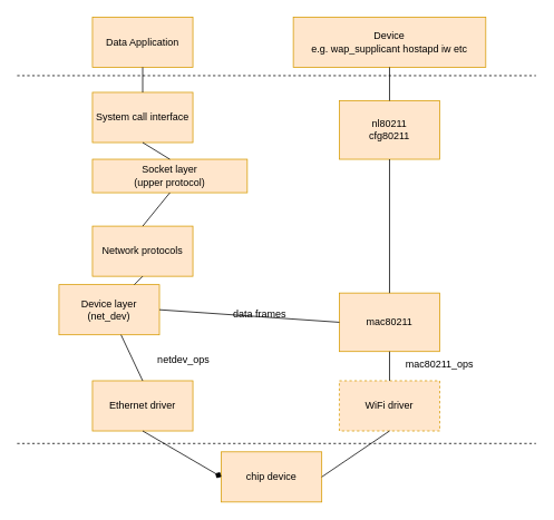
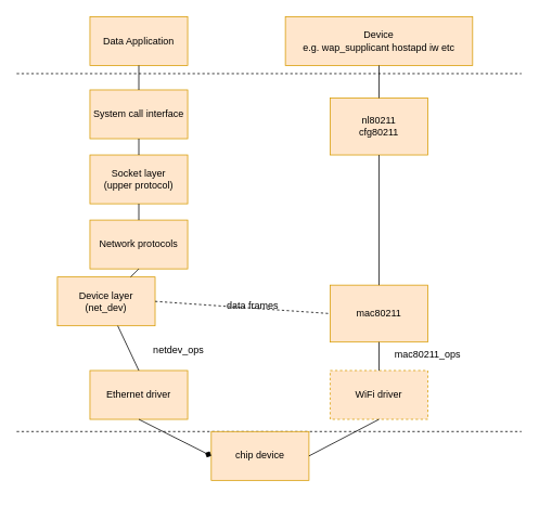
  <mxCell id="0" />
  <mxCell id="1" parent="0" />
  <mxCell id="2" value="Data Application" style="rounded=0;whiteSpace=wrap;html=1;fillColor=#ffe6cc;strokeColor=#d79b00;" vertex="1" parent="1"><mxGeometry x="110" y="20" width="120" height="60" as="geometry" /></mxCell>
  <mxCell id="3" value="Device&lt;br&gt;e.g. wap_supplicant hostapd iw etc" style="rounded=0;whiteSpace=wrap;html=1;fillColor=#ffe6cc;strokeColor=#d79b00;" vertex="1" parent="1"><mxGeometry x="350" y="20" width="230" height="60" as="geometry" /></mxCell>
  <mxCell id="4" value="" style="endArrow=none;dashed=1;html=1;rounded=0;" edge="1" parent="1"><mxGeometry width="50" height="50" relative="1" as="geometry"><mxPoint x="20" y="90" as="sourcePoint" /><mxPoint x="640" y="90" as="targetPoint" /></mxGeometry></mxCell>
  <mxCell id="5" value="System call interface" style="rounded=0;whiteSpace=wrap;html=1;fillColor=#ffe6cc;strokeColor=#d79b00;" vertex="1" parent="1"><mxGeometry x="110" y="110" width="120" height="60" as="geometry" /></mxCell>
- <mxCell id="6" value="Socket layer&lt;br&gt;(upper protocol)" style="rounded=0;whiteSpace=wrap;html=1;fillColor=#ffe6cc;strokeColor=#d79b00;" vertex="1" parent="1"><mxGeometry x="110" y="190" width="185" height="40" as="geometry" /></mxCell>
+ <mxCell id="6" value="Socket layer&lt;br&gt;(upper protocol)" style="rounded=0;whiteSpace=wrap;html=1;fillColor=#ffe6cc;strokeColor=#d79b00;" vertex="1" parent="1"><mxGeometry x="110" y="190" width="120" height="60" as="geometry" /></mxCell>
  <mxCell id="7" value="Network protocols" style="rounded=0;whiteSpace=wrap;html=1;fillColor=#ffe6cc;strokeColor=#d79b00;" vertex="1" parent="1"><mxGeometry x="110" y="270" width="120" height="60" as="geometry" /></mxCell>
  <mxCell id="8" value="Device layer&lt;br&gt;(net_dev)" style="rounded=0;whiteSpace=wrap;html=1;fillColor=#ffe6cc;strokeColor=#d79b00;" vertex="1" parent="1"><mxGeometry x="70" y="340" width="120" height="60" as="geometry" /></mxCell>
  <mxCell id="9" value="Ethernet driver" style="rounded=0;whiteSpace=wrap;html=1;fillColor=#ffe6cc;strokeColor=#d79b00;" vertex="1" parent="1"><mxGeometry x="110" y="455" width="120" height="60" as="geometry" /></mxCell>
  <mxCell id="10" value="nl80211&lt;br&gt;cfg80211" style="rounded=0;whiteSpace=wrap;html=1;fillColor=#ffe6cc;strokeColor=#d79b00;" vertex="1" parent="1"><mxGeometry x="405" y="120" width="120" height="70" as="geometry" /></mxCell>
  <mxCell id="11" value="mac80211" style="rounded=0;whiteSpace=wrap;html=1;fillColor=#ffe6cc;strokeColor=#d79b00;" vertex="1" parent="1"><mxGeometry x="405" y="350" width="120" height="70" as="geometry" /></mxCell>
  <mxCell id="12" value="WiFi driver" style="rounded=0;whiteSpace=wrap;html=1;fillColor=#ffe6cc;strokeColor=#d79b00;dashed=1;" vertex="1" parent="1"><mxGeometry x="405" y="455" width="120" height="60" as="geometry" /></mxCell>
  <mxCell id="13" value="" style="endArrow=none;html=1;rounded=0;exitX=0.5;exitY=0;exitDx=0;exitDy=0;" edge="1" parent="1" source="5"><mxGeometry width="50" height="50" relative="1" as="geometry"><mxPoint x="120" y="130" as="sourcePoint" /><mxPoint x="170" y="80" as="targetPoint" /></mxGeometry></mxCell>
  <mxCell id="14" value="" style="endArrow=none;html=1;rounded=0;exitX=0.5;exitY=0;exitDx=0;exitDy=0;" edge="1" parent="1" source="6"><mxGeometry width="50" height="50" relative="1" as="geometry"><mxPoint x="120" y="220" as="sourcePoint" /><mxPoint x="170" y="170" as="targetPoint" /></mxGeometry></mxCell>
  <mxCell id="15" value="" style="endArrow=none;html=1;rounded=0;exitX=0.5;exitY=0;exitDx=0;exitDy=0;entryX=0.5;entryY=1;entryDx=0;entryDy=0;" edge="1" parent="1" source="7" target="6"><mxGeometry width="50" height="50" relative="1" as="geometry"><mxPoint x="120" y="310" as="sourcePoint" /><mxPoint x="170" y="260" as="targetPoint" /></mxGeometry></mxCell>
  <mxCell id="16" value="" style="endArrow=none;html=1;rounded=0;entryX=0.5;entryY=1;entryDx=0;entryDy=0;" edge="1" parent="1" source="8" target="7"><mxGeometry width="50" height="50" relative="1" as="geometry"><mxPoint x="120" y="400" as="sourcePoint" /><mxPoint x="170" y="350" as="targetPoint" /></mxGeometry></mxCell>
  <mxCell id="17" value="" style="endArrow=none;html=1;rounded=0;exitX=0.5;exitY=0;exitDx=0;exitDy=0;" edge="1" parent="1" source="9" target="8"><mxGeometry width="50" height="50" relative="1" as="geometry"><mxPoint x="120" y="480" as="sourcePoint" /><mxPoint x="170" y="430" as="targetPoint" /></mxGeometry></mxCell>
  <mxCell id="18" value="" style="endArrow=none;html=1;rounded=0;entryX=0.5;entryY=1;entryDx=0;entryDy=0;" edge="1" parent="1" source="10" target="3"><mxGeometry width="50" height="50" relative="1" as="geometry"><mxPoint x="420" y="130" as="sourcePoint" /><mxPoint x="470" y="80" as="targetPoint" /></mxGeometry></mxCell>
  <mxCell id="19" value="" style="endArrow=none;html=1;rounded=0;exitX=0.5;exitY=0;exitDx=0;exitDy=0;entryX=0.5;entryY=1;entryDx=0;entryDy=0;" edge="1" parent="1" source="11" target="10"><mxGeometry width="50" height="50" relative="1" as="geometry"><mxPoint x="420" y="240" as="sourcePoint" /><mxPoint x="470" y="190" as="targetPoint" /></mxGeometry></mxCell>
  <mxCell id="20" value="" style="endArrow=none;html=1;rounded=0;exitX=0.5;exitY=0;exitDx=0;exitDy=0;entryX=0.5;entryY=1;entryDx=0;entryDy=0;" edge="1" parent="1" source="12" target="11"><mxGeometry width="50" height="50" relative="1" as="geometry"><mxPoint x="420" y="490" as="sourcePoint" /><mxPoint x="470" y="440" as="targetPoint" /></mxGeometry></mxCell>
- <mxCell id="21" value="" style="endArrow=none;html=1;rounded=0;exitX=1;exitY=0.5;exitDx=0;exitDy=0;entryX=0;entryY=0.5;entryDx=0;entryDy=0;" edge="1" parent="1" source="8" target="11"><mxGeometry width="50" height="50" relative="1" as="geometry"><mxPoint x="360" y="430" as="sourcePoint" /><mxPoint x="410" y="380" as="targetPoint" /></mxGeometry></mxCell>
+ <mxCell id="21" value="" style="endArrow=none;html=1;rounded=0;exitX=1;exitY=0.5;exitDx=0;exitDy=0;entryX=0;entryY=0.5;entryDx=0;entryDy=0;dashed=1;" edge="1" parent="1" source="8" target="11"><mxGeometry width="50" height="50" relative="1" as="geometry"><mxPoint x="360" y="430" as="sourcePoint" /><mxPoint x="410" y="380" as="targetPoint" /></mxGeometry></mxCell>
  <mxCell id="22" value="data frames" style="text;html=1;strokeColor=none;fillColor=none;align=center;verticalAlign=middle;whiteSpace=wrap;rounded=0;" vertex="1" parent="1"><mxGeometry x="270" y="360" width="80" height="30" as="geometry" /></mxCell>
  <mxCell id="23" value="mac80211_ops" style="text;html=1;strokeColor=none;fillColor=none;align=center;verticalAlign=middle;whiteSpace=wrap;rounded=0;" vertex="1" parent="1"><mxGeometry x="480" y="420" width="90" height="30" as="geometry" /></mxCell>
  <mxCell id="24" value="" style="endArrow=none;dashed=1;html=1;rounded=0;" edge="1" parent="1"><mxGeometry width="50" height="50" relative="1" as="geometry"><mxPoint x="20" y="530" as="sourcePoint" /><mxPoint x="640" y="530" as="targetPoint" /></mxGeometry></mxCell>
- <mxCell id="25" value="chip device" style="rounded=0;whiteSpace=wrap;html=1;fillColor=#ffe6cc;strokeColor=#d79b00;" vertex="1" parent="1"><mxGeometry x="264" y="540" width="120" height="60" as="geometry" /></mxCell>
+ <mxCell id="25" value="chip device" style="rounded=0;whiteSpace=wrap;html=1;fillColor=#ffe6cc;strokeColor=#d79b00;" vertex="1" parent="1"><mxGeometry x="259" y="530" width="120" height="60" as="geometry" /></mxCell>
  <mxCell id="26" value="" style="endArrow=none;html=1;rounded=0;exitX=1;exitY=0.5;exitDx=0;exitDy=0;entryX=0.5;entryY=1;entryDx=0;entryDy=0;" edge="1" parent="1" source="25" target="12"><mxGeometry width="50" height="50" relative="1" as="geometry"><mxPoint x="420" y="560" as="sourcePoint" /><mxPoint x="470" y="510" as="targetPoint" /></mxGeometry></mxCell>
  <mxCell id="27" value="" style="endArrow=diamond;html=1;rounded=0;entryX=0;entryY=0.5;entryDx=0;entryDy=0;exitX=0.5;exitY=1;exitDx=0;exitDy=0;" edge="1" parent="1" source="9" target="25"><mxGeometry width="50" height="50" relative="1" as="geometry"><mxPoint x="200" y="590" as="sourcePoint" /><mxPoint x="250" y="540" as="targetPoint" /></mxGeometry></mxCell>
  <mxCell id="28" value="netdev_ops" style="text;html=1;strokeColor=none;fillColor=none;align=center;verticalAlign=middle;whiteSpace=wrap;rounded=0;" vertex="1" parent="1"><mxGeometry x="174" y="415" width="90" height="30" as="geometry" /></mxCell>
